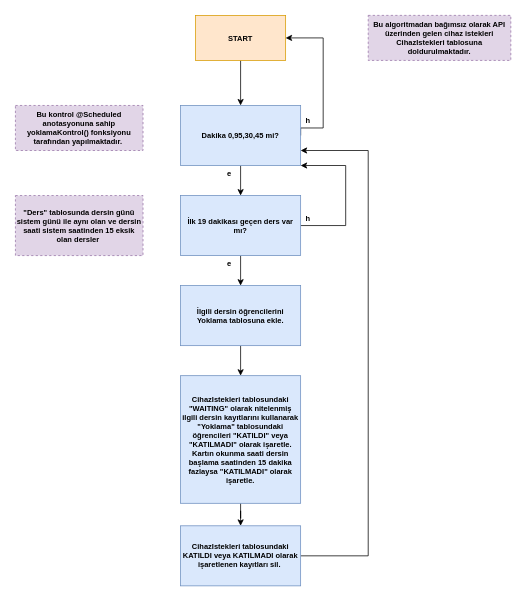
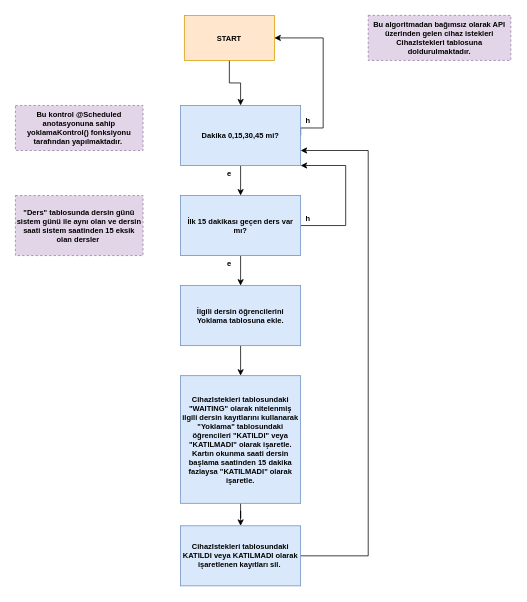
  <mxCell id="0" />
  <mxCell id="1" parent="0" />
  <mxCell id="2" style="edgeStyle=orthogonalEdgeStyle;rounded=0;orthogonalLoop=1;jettySize=auto;html=1;entryX=1;entryY=0.5;entryDx=0;entryDy=0;exitX=1;exitY=0.5;exitDx=0;exitDy=0;fontStyle=1;fontSize=10;" edge="1" parent="1" source="4" target="9"><mxGeometry relative="1" as="geometry"><mxPoint x="460" y="100" as="targetPoint" /><Array as="points"><mxPoint x="430" y="170" /><mxPoint x="430" y="50" /></Array></mxGeometry></mxCell>
  <mxCell id="3" style="edgeStyle=orthogonalEdgeStyle;rounded=0;orthogonalLoop=1;jettySize=auto;html=1;entryX=0.5;entryY=0;entryDx=0;entryDy=0;fontStyle=1;fontSize=10;" edge="1" parent="1" source="4" target="12"><mxGeometry relative="1" as="geometry" /></mxCell>
- <mxCell id="4" value="Dakika 0,95,30,45 mi?" style="rounded=0;whiteSpace=wrap;html=1;fillColor=#dae8fc;strokeColor=#6c8ebf;fontStyle=1;fontSize=10;" parent="1" vertex="1"><mxGeometry x="240" y="140" width="160" height="80" as="geometry" /></mxCell>
+ <mxCell id="4" value="Dakika 0,15,30,45 mi?" style="rounded=0;whiteSpace=wrap;html=1;fillColor=#dae8fc;strokeColor=#6c8ebf;fontStyle=1;fontSize=10;" parent="1" vertex="1"><mxGeometry x="240" y="140" width="160" height="80" as="geometry" /></mxCell>
  <mxCell id="5" value="e" style="text;html=1;strokeColor=none;fillColor=none;align=center;verticalAlign=middle;whiteSpace=wrap;rounded=0;fontStyle=1;fontSize=10;" parent="1" vertex="1"><mxGeometry x="290" y="220" width="30" height="20" as="geometry" /></mxCell>
  <mxCell id="6" value="h" style="text;html=1;strokeColor=none;fillColor=none;align=center;verticalAlign=middle;whiteSpace=wrap;rounded=0;fontStyle=1;fontSize=10;" vertex="1" parent="1"><mxGeometry x="400" y="150" width="20" height="20" as="geometry" /></mxCell>
  <mxCell id="7" style="edgeStyle=orthogonalEdgeStyle;rounded=0;orthogonalLoop=1;jettySize=auto;html=1;exitX=0.5;exitY=1;exitDx=0;exitDy=0;fontStyle=1;fontSize=10;" edge="1" parent="1" source="6" target="6"><mxGeometry relative="1" as="geometry" /></mxCell>
  <mxCell id="8" style="edgeStyle=orthogonalEdgeStyle;rounded=0;orthogonalLoop=1;jettySize=auto;html=1;entryX=0.5;entryY=0;entryDx=0;entryDy=0;fontStyle=1;fontSize=10;" edge="1" parent="1" source="9" target="4"><mxGeometry relative="1" as="geometry" /></mxCell>
- <mxCell id="9" value="START" style="rounded=0;whiteSpace=wrap;html=1;fillColor=#ffe6cc;strokeColor=#d79b00;fontStyle=1;fontSize=10;" vertex="1" parent="1"><mxGeometry x="260" y="20" width="120" height="60" as="geometry" /></mxCell>
+ <mxCell id="9" value="START" style="rounded=0;whiteSpace=wrap;html=1;fillColor=#ffe6cc;strokeColor=#d79b00;fontStyle=1;fontSize=10;" vertex="1" parent="1"><mxGeometry x="245" y="20" width="120" height="60" as="geometry" /></mxCell>
  <mxCell id="10" style="edgeStyle=orthogonalEdgeStyle;rounded=0;orthogonalLoop=1;jettySize=auto;html=1;entryX=0.5;entryY=0;entryDx=0;entryDy=0;fontStyle=1;fontSize=10;" edge="1" parent="1" source="12" target="16"><mxGeometry relative="1" as="geometry" /></mxCell>
  <mxCell id="11" style="edgeStyle=orthogonalEdgeStyle;rounded=0;orthogonalLoop=1;jettySize=auto;html=1;entryX=1;entryY=1;entryDx=0;entryDy=0;exitX=1;exitY=0.5;exitDx=0;exitDy=0;fontStyle=1;fontSize=10;" edge="1" parent="1" source="12" target="4"><mxGeometry relative="1" as="geometry"><Array as="points"><mxPoint x="460" y="300" /><mxPoint x="460" y="220" /></Array></mxGeometry></mxCell>
- <mxCell id="12" value="İlk 19 dakikası geçen ders var mı?" style="rounded=0;whiteSpace=wrap;html=1;fillColor=#dae8fc;strokeColor=#6c8ebf;fontStyle=1;fontSize=10;" vertex="1" parent="1"><mxGeometry x="240" y="260" width="160" height="80" as="geometry" /></mxCell>
+ <mxCell id="12" value="İlk 15 dakikası geçen ders var mı?" style="rounded=0;whiteSpace=wrap;html=1;fillColor=#dae8fc;strokeColor=#6c8ebf;fontStyle=1;fontSize=10;" vertex="1" parent="1"><mxGeometry x="240" y="260" width="160" height="80" as="geometry" /></mxCell>
  <mxCell id="13" style="edgeStyle=orthogonalEdgeStyle;rounded=0;orthogonalLoop=1;jettySize=auto;html=1;entryX=0.5;entryY=0;entryDx=0;entryDy=0;fontStyle=1;fontSize=10;" edge="1" parent="1" source="14" target="23"><mxGeometry relative="1" as="geometry" /></mxCell>
  <mxCell id="14" value="CihazIstekleri tablosundaki &quot;WAITING&quot; olarak nitelenmiş ilgili dersin kayıtlarını kullanarak &quot;Yoklama&quot; tablosundaki öğrencileri &quot;KATILDI&quot; veya &quot;KATILMADI&quot; olarak işaretle. Kartın okunma saati dersin başlama saatinden 15 dakika fazlaysa &quot;KATILMADI&quot; olarak işaretle." style="rounded=0;whiteSpace=wrap;html=1;fillColor=#dae8fc;strokeColor=#6c8ebf;fontStyle=1;fontSize=10;" vertex="1" parent="1"><mxGeometry x="240" y="500" width="160" height="170" as="geometry" /></mxCell>
  <mxCell id="15" style="edgeStyle=orthogonalEdgeStyle;rounded=0;orthogonalLoop=1;jettySize=auto;html=1;entryX=0.5;entryY=0;entryDx=0;entryDy=0;fontStyle=1;fontSize=10;" edge="1" parent="1" source="16" target="14"><mxGeometry relative="1" as="geometry" /></mxCell>
  <mxCell id="16" value="İlgili dersin öğrencilerini Yoklama tablosuna ekle." style="rounded=0;whiteSpace=wrap;html=1;fillColor=#dae8fc;strokeColor=#6c8ebf;fontStyle=1;fontSize=10;" vertex="1" parent="1"><mxGeometry x="240" y="380" width="160" height="80" as="geometry" /></mxCell>
  <mxCell id="17" value="Bu algoritmadan bağımsız olarak API üzerinden gelen cihaz istekleri CihazIstekleri tablosuna doldurulmaktadır." style="rounded=0;whiteSpace=wrap;html=1;fillColor=#e1d5e7;strokeColor=#9673a6;dashed=1;fontStyle=1;fontSize=10;" vertex="1" parent="1"><mxGeometry x="490" y="20" width="190" height="60" as="geometry" /></mxCell>
  <mxCell id="18" value="e" style="text;html=1;strokeColor=none;fillColor=none;align=center;verticalAlign=middle;whiteSpace=wrap;rounded=0;fontStyle=1;fontSize=10;" vertex="1" parent="1"><mxGeometry x="290" y="340" width="30" height="20" as="geometry" /></mxCell>
  <mxCell id="19" value="h" style="text;html=1;strokeColor=none;fillColor=none;align=center;verticalAlign=middle;whiteSpace=wrap;rounded=0;fontStyle=1;fontSize=10;" vertex="1" parent="1"><mxGeometry x="400" y="280" width="20" height="20" as="geometry" /></mxCell>
  <mxCell id="20" value="Bu kontrol @Scheduled anotasyonuna sahip yoklamaKontrol() fonksiyonu tarafından yapılmaktadır.&amp;nbsp;" style="rounded=0;whiteSpace=wrap;html=1;dashed=1;fillColor=#e1d5e7;strokeColor=#9673a6;fontStyle=1;fontSize=10;" vertex="1" parent="1"><mxGeometry x="20" y="140" width="170" height="60" as="geometry" /></mxCell>
  <mxCell id="21" value="&quot;Ders&quot; tablosunda dersin günü sistem günü ile aynı olan ve dersin saati sistem saatinden 15 eksik olan dersler&amp;nbsp;" style="rounded=0;whiteSpace=wrap;html=1;fillColor=#e1d5e7;strokeColor=#9673a6;dashed=1;fontStyle=1;fontSize=10;" vertex="1" parent="1"><mxGeometry x="20" y="260" width="170" height="80" as="geometry" /></mxCell>
  <mxCell id="22" style="edgeStyle=orthogonalEdgeStyle;rounded=0;orthogonalLoop=1;jettySize=auto;html=1;" edge="1" parent="1" source="23"><mxGeometry relative="1" as="geometry"><mxPoint x="400" y="200" as="targetPoint" /><Array as="points"><mxPoint x="490" y="740" /><mxPoint x="490" y="200" /></Array></mxGeometry></mxCell>
  <mxCell id="23" value="CihazIstekleri tablosundaki KATILDI veya KATILMADI olarak işaretlenen kayıtları sil.&amp;nbsp;" style="rounded=0;whiteSpace=wrap;html=1;fillColor=#dae8fc;strokeColor=#6c8ebf;fontStyle=1;fontSize=10;" vertex="1" parent="1"><mxGeometry x="240" y="700" width="160" height="80" as="geometry" /></mxCell>
